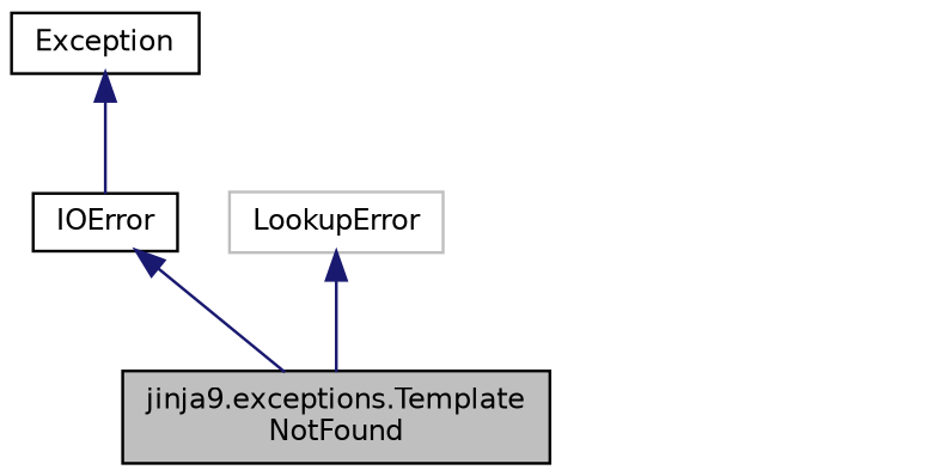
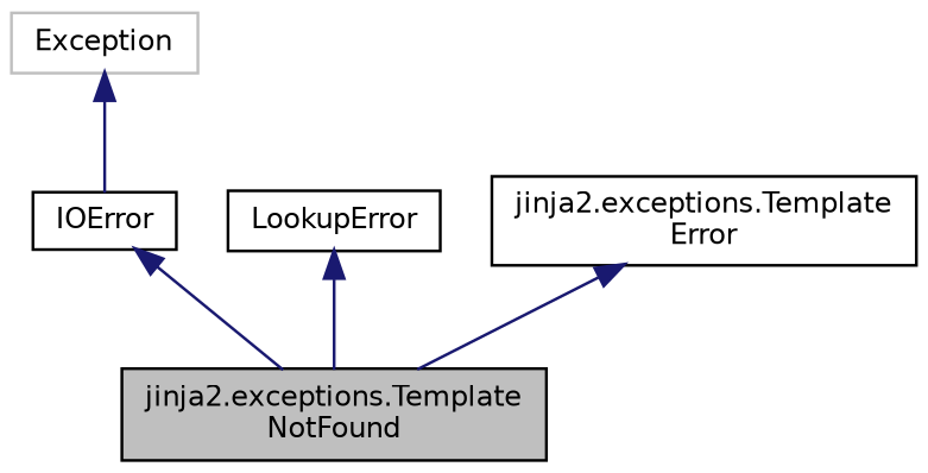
  digraph {
    node [color=black fillcolor=white fontname=Helvetica fontsize=10 shape=record style=filled]
    edge [color=midnightblue dir=back fontname=Helvetica fontsize=10 labelfontname=Helvetica labelfontsize=10 style=solid]
-   n1 [fillcolor=grey75 fontcolor=black height=0.2 label="jinja9.exceptions.Template\lNotFound" width=0.4]
+   n1 [fillcolor=grey75 fontcolor=black height=0.2 label="jinja2.exceptions.Template\lNotFound" width=0.4]
    n2 [height=0.2 label=IOError width=0.4]
-   n3 [color=grey75 height=0.2 label=LookupError width=0.4]
-   n5 [height=0.2 label=Exception width=0.4]
+   n3 [height=0.2 label=LookupError width=0.4]
+   n4 [height=0.2 label="jinja2.exceptions.Template\lError" width=0.4]
+   n5 [color=grey75 height=0.2 label=Exception width=0.4]
    n2 -> n1
    n3 -> n1
+   n4 -> n1
    n5 -> n2
  }
